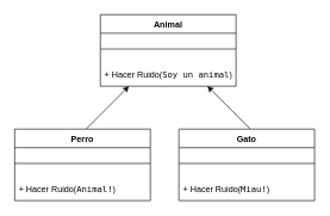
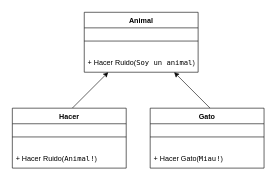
  <mxCell id="0" />
  <mxCell id="1" parent="0" />
  <mxCell id="2" value="Animal " style="swimlane;fontStyle=1;align=center;verticalAlign=top;childLayout=stackLayout;horizontal=1;startSize=26;horizontalStack=0;resizeParent=1;resizeParentMax=0;resizeLast=0;collapsible=1;marginBottom=0;whiteSpace=wrap;html=1;" vertex="1" parent="1"><mxGeometry x="140" y="20" width="190" height="100" as="geometry" /></mxCell>
  <mxCell id="3" value="" style="line;strokeWidth=1;fillColor=none;align=left;verticalAlign=middle;spacingTop=-1;spacingLeft=3;spacingRight=3;rotatable=0;labelPosition=right;points=[];portConstraint=eastwest;strokeColor=inherit;" vertex="1" parent="2"><mxGeometry y="26" width="190" height="44" as="geometry" /></mxCell>
  <mxCell id="4" value="+ Hacer Ruido(&lt;code class=&quot;code-container&quot; role=&quot;text&quot;&gt;Soy un animal&lt;/code&gt;)" style="text;strokeColor=none;fillColor=none;align=left;verticalAlign=top;spacingLeft=4;spacingRight=4;overflow=hidden;rotatable=0;points=[[0,0.5],[1,0.5]];portConstraint=eastwest;whiteSpace=wrap;html=1;" vertex="1" parent="2"><mxGeometry y="70" width="190" height="30" as="geometry" /></mxCell>
  <mxCell id="5" value="" style="endArrow=classic;html=1;rounded=0;" edge="1" parent="1"><mxGeometry width="50" height="50" relative="1" as="geometry"><mxPoint x="120" y="180" as="sourcePoint" /><mxPoint x="180" y="120" as="targetPoint" /></mxGeometry></mxCell>
  <mxCell id="6" value="" style="endArrow=classic;html=1;rounded=0;" edge="1" parent="1"><mxGeometry width="50" height="50" relative="1" as="geometry"><mxPoint x="350" y="180" as="sourcePoint" /><mxPoint x="290" y="120" as="targetPoint" /></mxGeometry></mxCell>
- <mxCell id="7" value="Perro" style="swimlane;fontStyle=1;align=center;verticalAlign=top;childLayout=stackLayout;horizontal=1;startSize=26;horizontalStack=0;resizeParent=1;resizeParentMax=0;resizeLast=0;collapsible=1;marginBottom=0;whiteSpace=wrap;html=1;" vertex="1" parent="1"><mxGeometry x="20" y="180" width="190" height="100" as="geometry" /></mxCell>
+ <mxCell id="7" value="Hacer" style="swimlane;fontStyle=1;align=center;verticalAlign=top;childLayout=stackLayout;horizontal=1;startSize=26;horizontalStack=0;resizeParent=1;resizeParentMax=0;resizeLast=0;collapsible=1;marginBottom=0;whiteSpace=wrap;html=1;" vertex="1" parent="1"><mxGeometry x="20" y="180" width="190" height="100" as="geometry" /></mxCell>
  <mxCell id="8" value="" style="line;strokeWidth=1;fillColor=none;align=left;verticalAlign=middle;spacingTop=-1;spacingLeft=3;spacingRight=3;rotatable=0;labelPosition=right;points=[];portConstraint=eastwest;strokeColor=inherit;" vertex="1" parent="7"><mxGeometry y="26" width="190" height="44" as="geometry" /></mxCell>
  <mxCell id="9" value="+ Hacer Ruido(&lt;code class=&quot;code-container&quot; role=&quot;text&quot;&gt;Animal!&lt;/code&gt;)" style="text;strokeColor=none;fillColor=none;align=left;verticalAlign=top;spacingLeft=4;spacingRight=4;overflow=hidden;rotatable=0;points=[[0,0.5],[1,0.5]];portConstraint=eastwest;whiteSpace=wrap;html=1;" vertex="1" parent="7"><mxGeometry y="70" width="190" height="30" as="geometry" /></mxCell>
  <mxCell id="10" value="Gato" style="swimlane;fontStyle=1;align=center;verticalAlign=top;childLayout=stackLayout;horizontal=1;startSize=26;horizontalStack=0;resizeParent=1;resizeParentMax=0;resizeLast=0;collapsible=1;marginBottom=0;whiteSpace=wrap;html=1;" vertex="1" parent="1"><mxGeometry x="250" y="180" width="190" height="100" as="geometry" /></mxCell>
  <mxCell id="11" value="" style="line;strokeWidth=1;fillColor=none;align=left;verticalAlign=middle;spacingTop=-1;spacingLeft=3;spacingRight=3;rotatable=0;labelPosition=right;points=[];portConstraint=eastwest;strokeColor=inherit;" vertex="1" parent="10"><mxGeometry y="26" width="190" height="44" as="geometry" /></mxCell>
- <mxCell id="12" value="+ Hacer Ruido(&lt;code class=&quot;code-container&quot; role=&quot;text&quot;&gt;Miau!&lt;/code&gt;)" style="text;strokeColor=none;fillColor=none;align=left;verticalAlign=top;spacingLeft=4;spacingRight=4;overflow=hidden;rotatable=0;points=[[0,0.5],[1,0.5]];portConstraint=eastwest;whiteSpace=wrap;html=1;" vertex="1" parent="10"><mxGeometry y="70" width="190" height="30" as="geometry" /></mxCell>
+ <mxCell id="12" value="+ Hacer Gato(&lt;code class=&quot;code-container&quot; role=&quot;text&quot;&gt;Miau!&lt;/code&gt;)" style="text;strokeColor=none;fillColor=none;align=left;verticalAlign=top;spacingLeft=4;spacingRight=4;overflow=hidden;rotatable=0;points=[[0,0.5],[1,0.5]];portConstraint=eastwest;whiteSpace=wrap;html=1;" vertex="1" parent="10"><mxGeometry y="70" width="190" height="30" as="geometry" /></mxCell>
